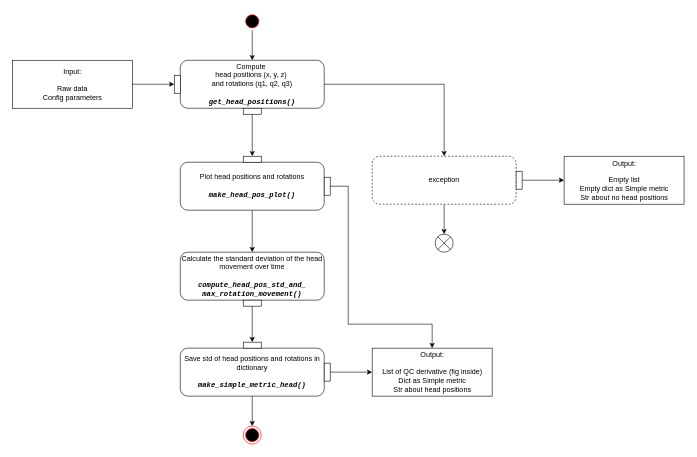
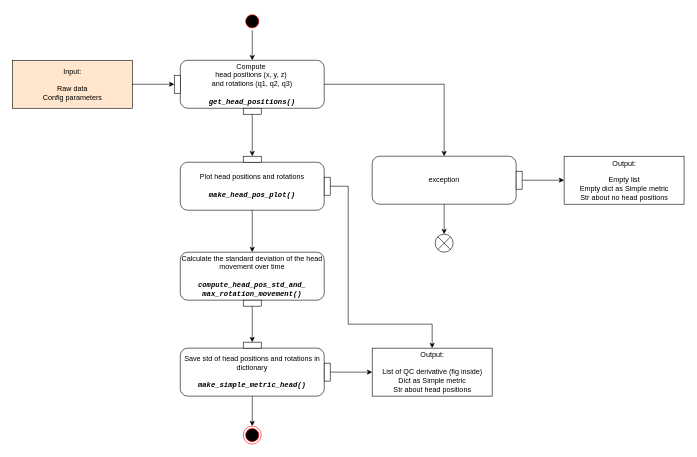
  <mxCell id="0" />
  <mxCell id="1" parent="0" />
  <mxCell id="2" value="" style="ellipse;html=1;shape=startState;fillColor=#000000;strokeColor=#ff0000;" parent="1" vertex="1"><mxGeometry x="405" y="20" width="30" height="30" as="geometry" /></mxCell>
  <mxCell id="3" value="" style="ellipse;html=1;shape=endState;fillColor=#000000;strokeColor=#ff0000;" parent="1" vertex="1"><mxGeometry x="405" y="710" width="30" height="30" as="geometry" /></mxCell>
  <mxCell id="4" value="Output:&lt;br&gt;&lt;br&gt;List of QC derivative (fig inside)&lt;br&gt;Dict as Simple metric&lt;br&gt;Str about head positions" style="html=1;dashed=0;fontFamily=Helvetica;fontSize=12;fontColor=rgb(0, 0, 0);align=center;strokeColor=rgb(0, 0, 0);fillColor=rgb(255, 255, 255);" parent="1" vertex="1"><mxGeometry x="620" y="580" width="200" height="80" as="geometry" /></mxCell>
- <mxCell id="5" value="Input:&lt;br&gt;&lt;br&gt;Raw data&lt;br&gt;Config parameters" style="html=1;" parent="1" vertex="1"><mxGeometry x="20" y="100" width="200" height="80" as="geometry" /></mxCell>
+ <mxCell id="5" value="Input:&lt;br&gt;&lt;br&gt;Raw data&lt;br&gt;Config parameters" style="html=1;fillColor=#ffe6cc;" parent="1" vertex="1"><mxGeometry x="20" y="100" width="200" height="80" as="geometry" /></mxCell>
  <mxCell id="6" value="" style="edgeStyle=orthogonalEdgeStyle;rounded=0;orthogonalLoop=1;jettySize=auto;html=1;fontFamily=Courier New;fontSize=12;" parent="1" source="25" target="29" edge="1"><mxGeometry relative="1" as="geometry" /></mxCell>
  <mxCell id="7" value="" style="edgeStyle=orthogonalEdgeStyle;rounded=0;orthogonalLoop=1;jettySize=auto;html=1;fontFamily=Courier New;fontSize=12;" parent="1" source="28" target="4" edge="1"><mxGeometry relative="1" as="geometry" /></mxCell>
  <mxCell id="8" value="" style="edgeStyle=orthogonalEdgeStyle;rounded=0;orthogonalLoop=1;jettySize=auto;html=1;fontFamily=Courier New;fontSize=12;" parent="1" source="27" target="3" edge="1"><mxGeometry relative="1" as="geometry" /></mxCell>
  <mxCell id="9" value="Output:&lt;br&gt;&lt;br&gt;Empty list&lt;br&gt;Empty dict as Simple metric&lt;br&gt;Str about no head positions" style="html=1;dashed=0;fontFamily=Helvetica;fontSize=12;fontColor=rgb(0, 0, 0);align=center;strokeColor=rgb(0, 0, 0);fillColor=rgb(255, 255, 255);" parent="1" vertex="1"><mxGeometry x="940" y="260" width="200" height="80" as="geometry" /></mxCell>
  <mxCell id="10" value="" style="shape=sumEllipse;perimeter=ellipsePerimeter;whiteSpace=wrap;html=1;backgroundOutline=1;fontFamily=Courier New;fontSize=12;" parent="1" vertex="1"><mxGeometry x="725" y="390" width="30" height="30" as="geometry" /></mxCell>
  <mxCell id="11" value="" style="edgeStyle=orthogonalEdgeStyle;rounded=0;orthogonalLoop=1;jettySize=auto;html=1;fontFamily=Courier New;fontSize=12;" parent="1" source="2" target="17" edge="1"><mxGeometry relative="1" as="geometry" /></mxCell>
  <mxCell id="12" style="edgeStyle=orthogonalEdgeStyle;rounded=0;orthogonalLoop=1;jettySize=auto;html=1;entryX=0.5;entryY=0;entryDx=0;entryDy=0;fontFamily=Courier New;fontSize=12;" parent="1" source="17" target="21" edge="1"><mxGeometry relative="1" as="geometry" /></mxCell>
  <mxCell id="13" value="" style="edgeStyle=orthogonalEdgeStyle;rounded=0;orthogonalLoop=1;jettySize=auto;html=1;fontFamily=Courier New;fontSize=12;" parent="1" source="22" target="9" edge="1"><mxGeometry relative="1" as="geometry" /></mxCell>
  <mxCell id="14" value="" style="edgeStyle=orthogonalEdgeStyle;rounded=0;orthogonalLoop=1;jettySize=auto;html=1;fontFamily=Courier New;fontSize=12;" parent="1" source="21" target="10" edge="1"><mxGeometry relative="1" as="geometry" /></mxCell>
  <mxCell id="15" value="" style="edgeStyle=orthogonalEdgeStyle;rounded=0;orthogonalLoop=1;jettySize=auto;html=1;fontFamily=Courier New;fontSize=12;" parent="1" source="5" target="19" edge="1"><mxGeometry relative="1" as="geometry" /></mxCell>
  <mxCell id="16" value="" style="group" parent="1" vertex="1" connectable="0"><mxGeometry x="290" y="100" width="250" height="90" as="geometry" /></mxCell>
  <mxCell id="17" value="&lt;div style=&quot;border-color: var(--border-color);&quot;&gt;Compute&amp;nbsp;&lt;/div&gt;&lt;div style=&quot;border-color: var(--border-color);&quot;&gt;head positions (x, y, z)&amp;nbsp;&lt;/div&gt;&lt;div style=&quot;border-color: var(--border-color);&quot;&gt;and rotations (q1, q2, q3)&lt;/div&gt;&lt;br style=&quot;border-color: var(--border-color);&quot;&gt;&lt;div style=&quot;border-color: var(--border-color);&quot;&gt;&lt;font style=&quot;border-color: var(--border-color);&quot; face=&quot;Courier New&quot;&gt;&lt;b style=&quot;border-color: var(--border-color);&quot;&gt;&lt;i style=&quot;border-color: var(--border-color);&quot;&gt;get_head_positions()&lt;/i&gt;&lt;/b&gt;&lt;/font&gt;&lt;/div&gt;" style="html=1;align=center;verticalAlign=middle;rounded=1;absoluteArcSize=1;arcSize=25;dashed=0;fontFamily=Helvetica;fontSize=12;whiteSpace=wrap;container=0;noLabel=0;imageAlign=center;" parent="16" vertex="1"><mxGeometry x="10" width="240" height="80" as="geometry" /></mxCell>
  <mxCell id="18" value="pinOut 2" style="fontStyle=0;labelPosition=center;verticalLabelPosition=bottom;align=center;verticalAlign=top;spacingLeft=2;fontFamily=Helvetica;fontSize=12;resizable=0;container=0;noLabel=1;" parent="16" vertex="1"><mxGeometry x="115" y="80" width="30" height="10" as="geometry" /></mxCell>
  <mxCell id="19" value="pinIn 2" style="fontStyle=0;labelPosition=left;verticalLabelPosition=middle;align=right;verticalAlign=middle;spacingLeft=2;fontFamily=Helvetica;fontSize=12;flipH=0;resizable=0;container=0;noLabel=1;" parent="16" vertex="1"><mxGeometry y="25" width="10" height="30" as="geometry" /></mxCell>
  <mxCell id="20" value="" style="group" parent="1" vertex="1" connectable="0"><mxGeometry x="620" y="260" width="250" height="80" as="geometry" /></mxCell>
- <mxCell id="21" value="exception" style="html=1;align=center;verticalAlign=middle;rounded=1;absoluteArcSize=1;arcSize=25;dashed=1;fontFamily=Helvetica;fontSize=12;whiteSpace=wrap;container=0;noLabel=0;imageAlign=center;" parent="20" vertex="1"><mxGeometry width="240" height="80" as="geometry" /></mxCell>
+ <mxCell id="21" value="exception" style="html=1;align=center;verticalAlign=middle;rounded=1;absoluteArcSize=1;arcSize=25;dashed=0;fontFamily=Helvetica;fontSize=12;whiteSpace=wrap;container=0;noLabel=0;imageAlign=center;" parent="20" vertex="1"><mxGeometry width="240" height="80" as="geometry" /></mxCell>
  <mxCell id="22" value="pinOut 1" style="fontStyle=0;labelPosition=right;verticalLabelPosition=middle;align=left;verticalAlign=middle;spacingLeft=2;fontFamily=Helvetica;fontSize=12;resizable=0;container=0;noLabel=1;" parent="20" vertex="1"><mxGeometry x="240" y="25" width="10" height="30" as="geometry" /></mxCell>
  <mxCell id="23" value="" style="group" parent="1" vertex="1" connectable="0"><mxGeometry x="300" y="420" width="240" height="90" as="geometry" /></mxCell>
  <mxCell id="24" value="&lt;div&gt;Calculate the standard deviation of the head movement over time&lt;/div&gt;&lt;br&gt;&lt;div&gt;&lt;font face=&quot;Courier New&quot;&gt;&lt;b&gt;&lt;i&gt;compute_head_pos_std_and_&lt;/i&gt;&lt;/b&gt;&lt;/font&gt;&lt;/div&gt;&lt;div&gt;&lt;b style=&quot;font-family: &amp;quot;Courier New&amp;quot;; background-color: initial;&quot;&gt;&lt;i&gt;max_rotation_movement()&lt;/i&gt;&lt;/b&gt;&lt;br&gt;&lt;/div&gt;" style="html=1;align=center;verticalAlign=middle;rounded=1;absoluteArcSize=1;arcSize=25;dashed=0;fontFamily=Helvetica;fontSize=12;whiteSpace=wrap;container=0;noLabel=0;imageAlign=center;" parent="23" vertex="1"><mxGeometry width="240" height="80" as="geometry" /></mxCell>
  <mxCell id="25" value="pinOut 2" style="fontStyle=0;labelPosition=center;verticalLabelPosition=bottom;align=center;verticalAlign=top;spacingLeft=2;fontFamily=Helvetica;fontSize=12;resizable=0;container=0;noLabel=1;" parent="23" vertex="1"><mxGeometry x="105" y="80" width="30" height="10" as="geometry" /></mxCell>
  <mxCell id="26" value="" style="group" parent="1" vertex="1" connectable="0"><mxGeometry x="300" y="570" width="250" height="90" as="geometry" /></mxCell>
  <mxCell id="27" value="&lt;div&gt;Save std of head positions and rotations in dictionary&lt;/div&gt;&lt;br&gt;&lt;font face=&quot;Courier New&quot;&gt;&lt;b&gt;&lt;i&gt;make_simple_metric_head()&lt;/i&gt;&lt;/b&gt;&lt;/font&gt;" style="html=1;align=center;verticalAlign=middle;rounded=1;absoluteArcSize=1;arcSize=25;dashed=0;fontFamily=Helvetica;fontSize=12;whiteSpace=wrap;container=0;noLabel=0;imageAlign=center;" parent="26" vertex="1"><mxGeometry y="10" width="240" height="80" as="geometry" /></mxCell>
  <mxCell id="28" value="pinOut 1" style="fontStyle=0;labelPosition=right;verticalLabelPosition=middle;align=left;verticalAlign=middle;spacingLeft=2;fontFamily=Helvetica;fontSize=12;resizable=0;container=0;noLabel=1;" parent="26" vertex="1"><mxGeometry x="240" y="35" width="10" height="30" as="geometry" /></mxCell>
  <mxCell id="29" value="pinIn 1" style="fontStyle=0;labelPosition=center;verticalLabelPosition=top;align=center;verticalAlign=bottom;spacingLeft=2;fontFamily=Helvetica;fontSize=12;resizable=0;container=0;noLabel=1;" parent="26" vertex="1"><mxGeometry x="105" width="30" height="10" as="geometry" /></mxCell>
  <mxCell id="30" value="" style="group;flipH=1;" parent="1" vertex="1" connectable="0"><mxGeometry x="300" y="260" width="250" height="90" as="geometry" /></mxCell>
  <mxCell id="31" value="&lt;div style=&quot;border-color: var(--border-color);&quot;&gt;Plot head positions and rotations&lt;/div&gt;&lt;br style=&quot;border-color: var(--border-color);&quot;&gt;&lt;font style=&quot;border-color: var(--border-color);&quot; face=&quot;Courier New&quot;&gt;&lt;b style=&quot;border-color: var(--border-color);&quot;&gt;&lt;i style=&quot;border-color: var(--border-color);&quot;&gt;make_head_pos_plot()&lt;/i&gt;&lt;/b&gt;&lt;/font&gt;" style="html=1;align=center;verticalAlign=middle;rounded=1;absoluteArcSize=1;arcSize=25;dashed=0;fontFamily=Helvetica;fontSize=12;whiteSpace=wrap;container=0;noLabel=0;imageAlign=center;" parent="30" vertex="1"><mxGeometry y="10" width="240" height="80" as="geometry" /></mxCell>
  <mxCell id="32" value="pinIn 2" style="fontStyle=0;labelPosition=left;verticalLabelPosition=middle;align=right;verticalAlign=middle;spacingLeft=2;fontFamily=Helvetica;fontSize=12;flipH=0;resizable=0;container=0;noLabel=1;" parent="30" vertex="1"><mxGeometry x="240" y="35" width="10" height="30" as="geometry" /></mxCell>
  <mxCell id="33" value="pinIn 1" style="fontStyle=0;labelPosition=center;verticalLabelPosition=top;align=center;verticalAlign=bottom;spacingLeft=2;fontFamily=Helvetica;fontSize=12;resizable=0;container=0;noLabel=1;" parent="30" vertex="1"><mxGeometry x="105" width="30" height="10" as="geometry" /></mxCell>
  <mxCell id="34" value="" style="edgeStyle=orthogonalEdgeStyle;rounded=0;orthogonalLoop=1;jettySize=auto;html=1;" parent="1" source="18" target="33" edge="1"><mxGeometry relative="1" as="geometry" /></mxCell>
  <mxCell id="35" value="" style="edgeStyle=orthogonalEdgeStyle;rounded=0;orthogonalLoop=1;jettySize=auto;html=1;" parent="1" source="31" target="24" edge="1"><mxGeometry relative="1" as="geometry" /></mxCell>
  <mxCell id="36" style="edgeStyle=orthogonalEdgeStyle;rounded=0;orthogonalLoop=1;jettySize=auto;html=1;entryX=0.5;entryY=0;entryDx=0;entryDy=0;" parent="1" source="32" target="4" edge="1"><mxGeometry relative="1" as="geometry"><Array as="points"><mxPoint x="580" y="310" /><mxPoint x="580" y="540" /><mxPoint x="720" y="540" /></Array></mxGeometry></mxCell>
